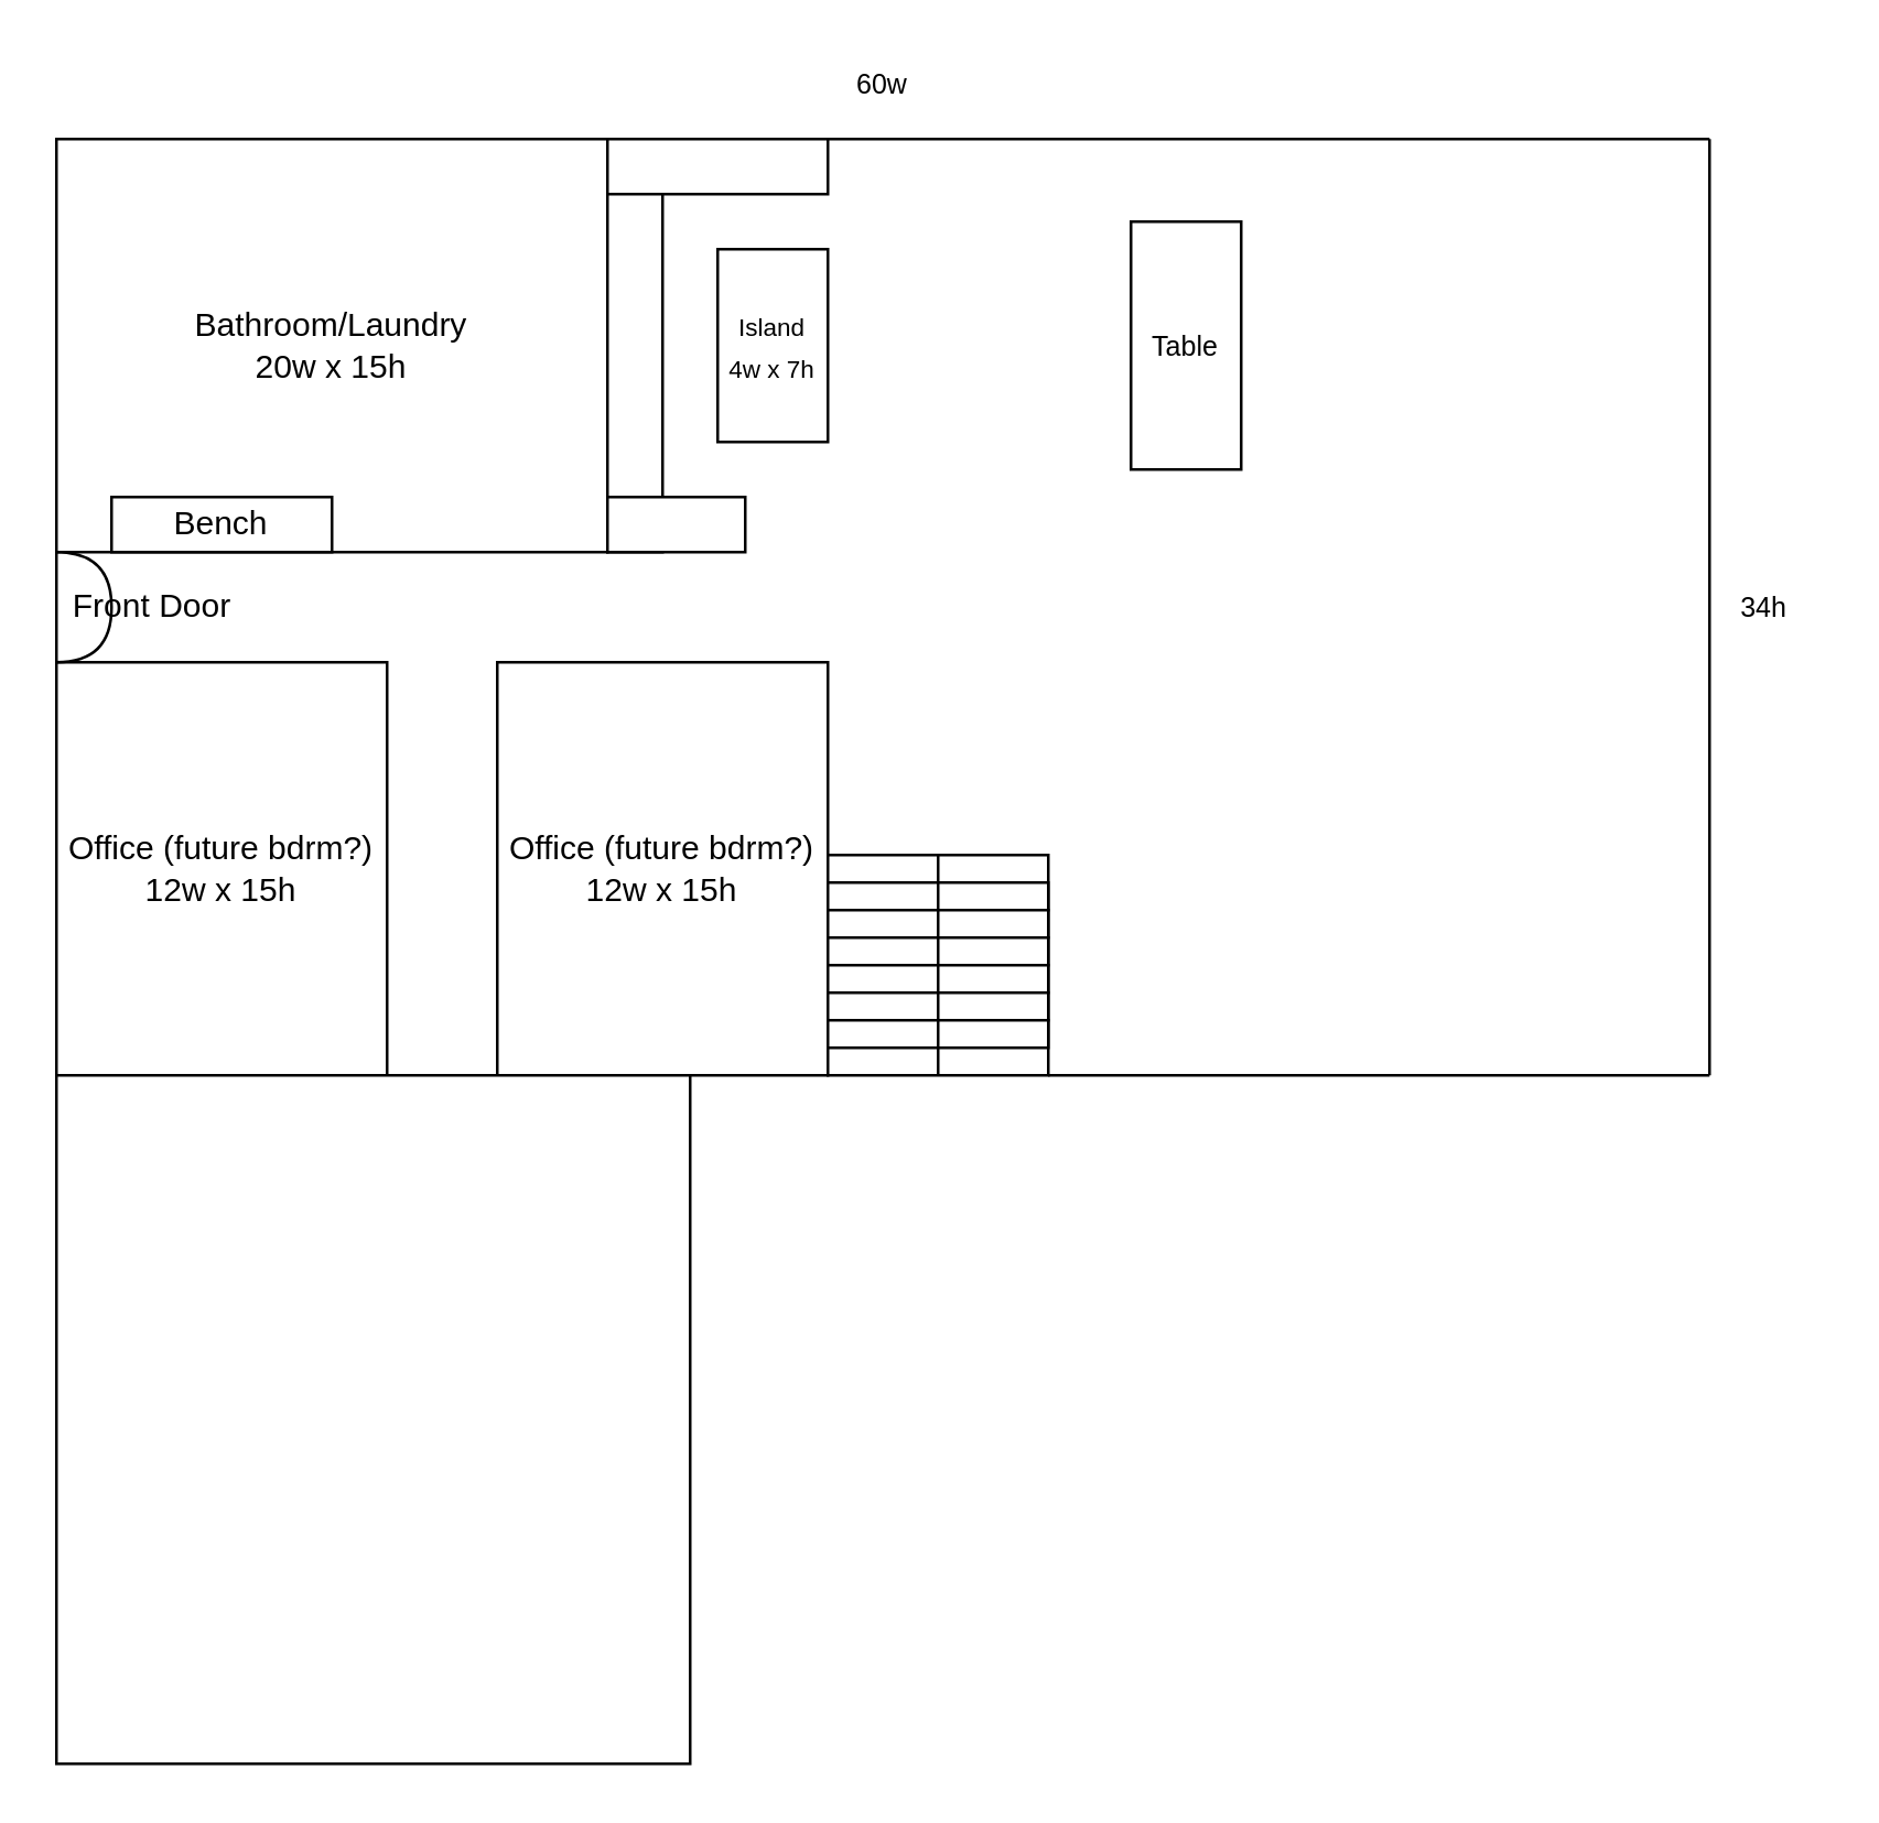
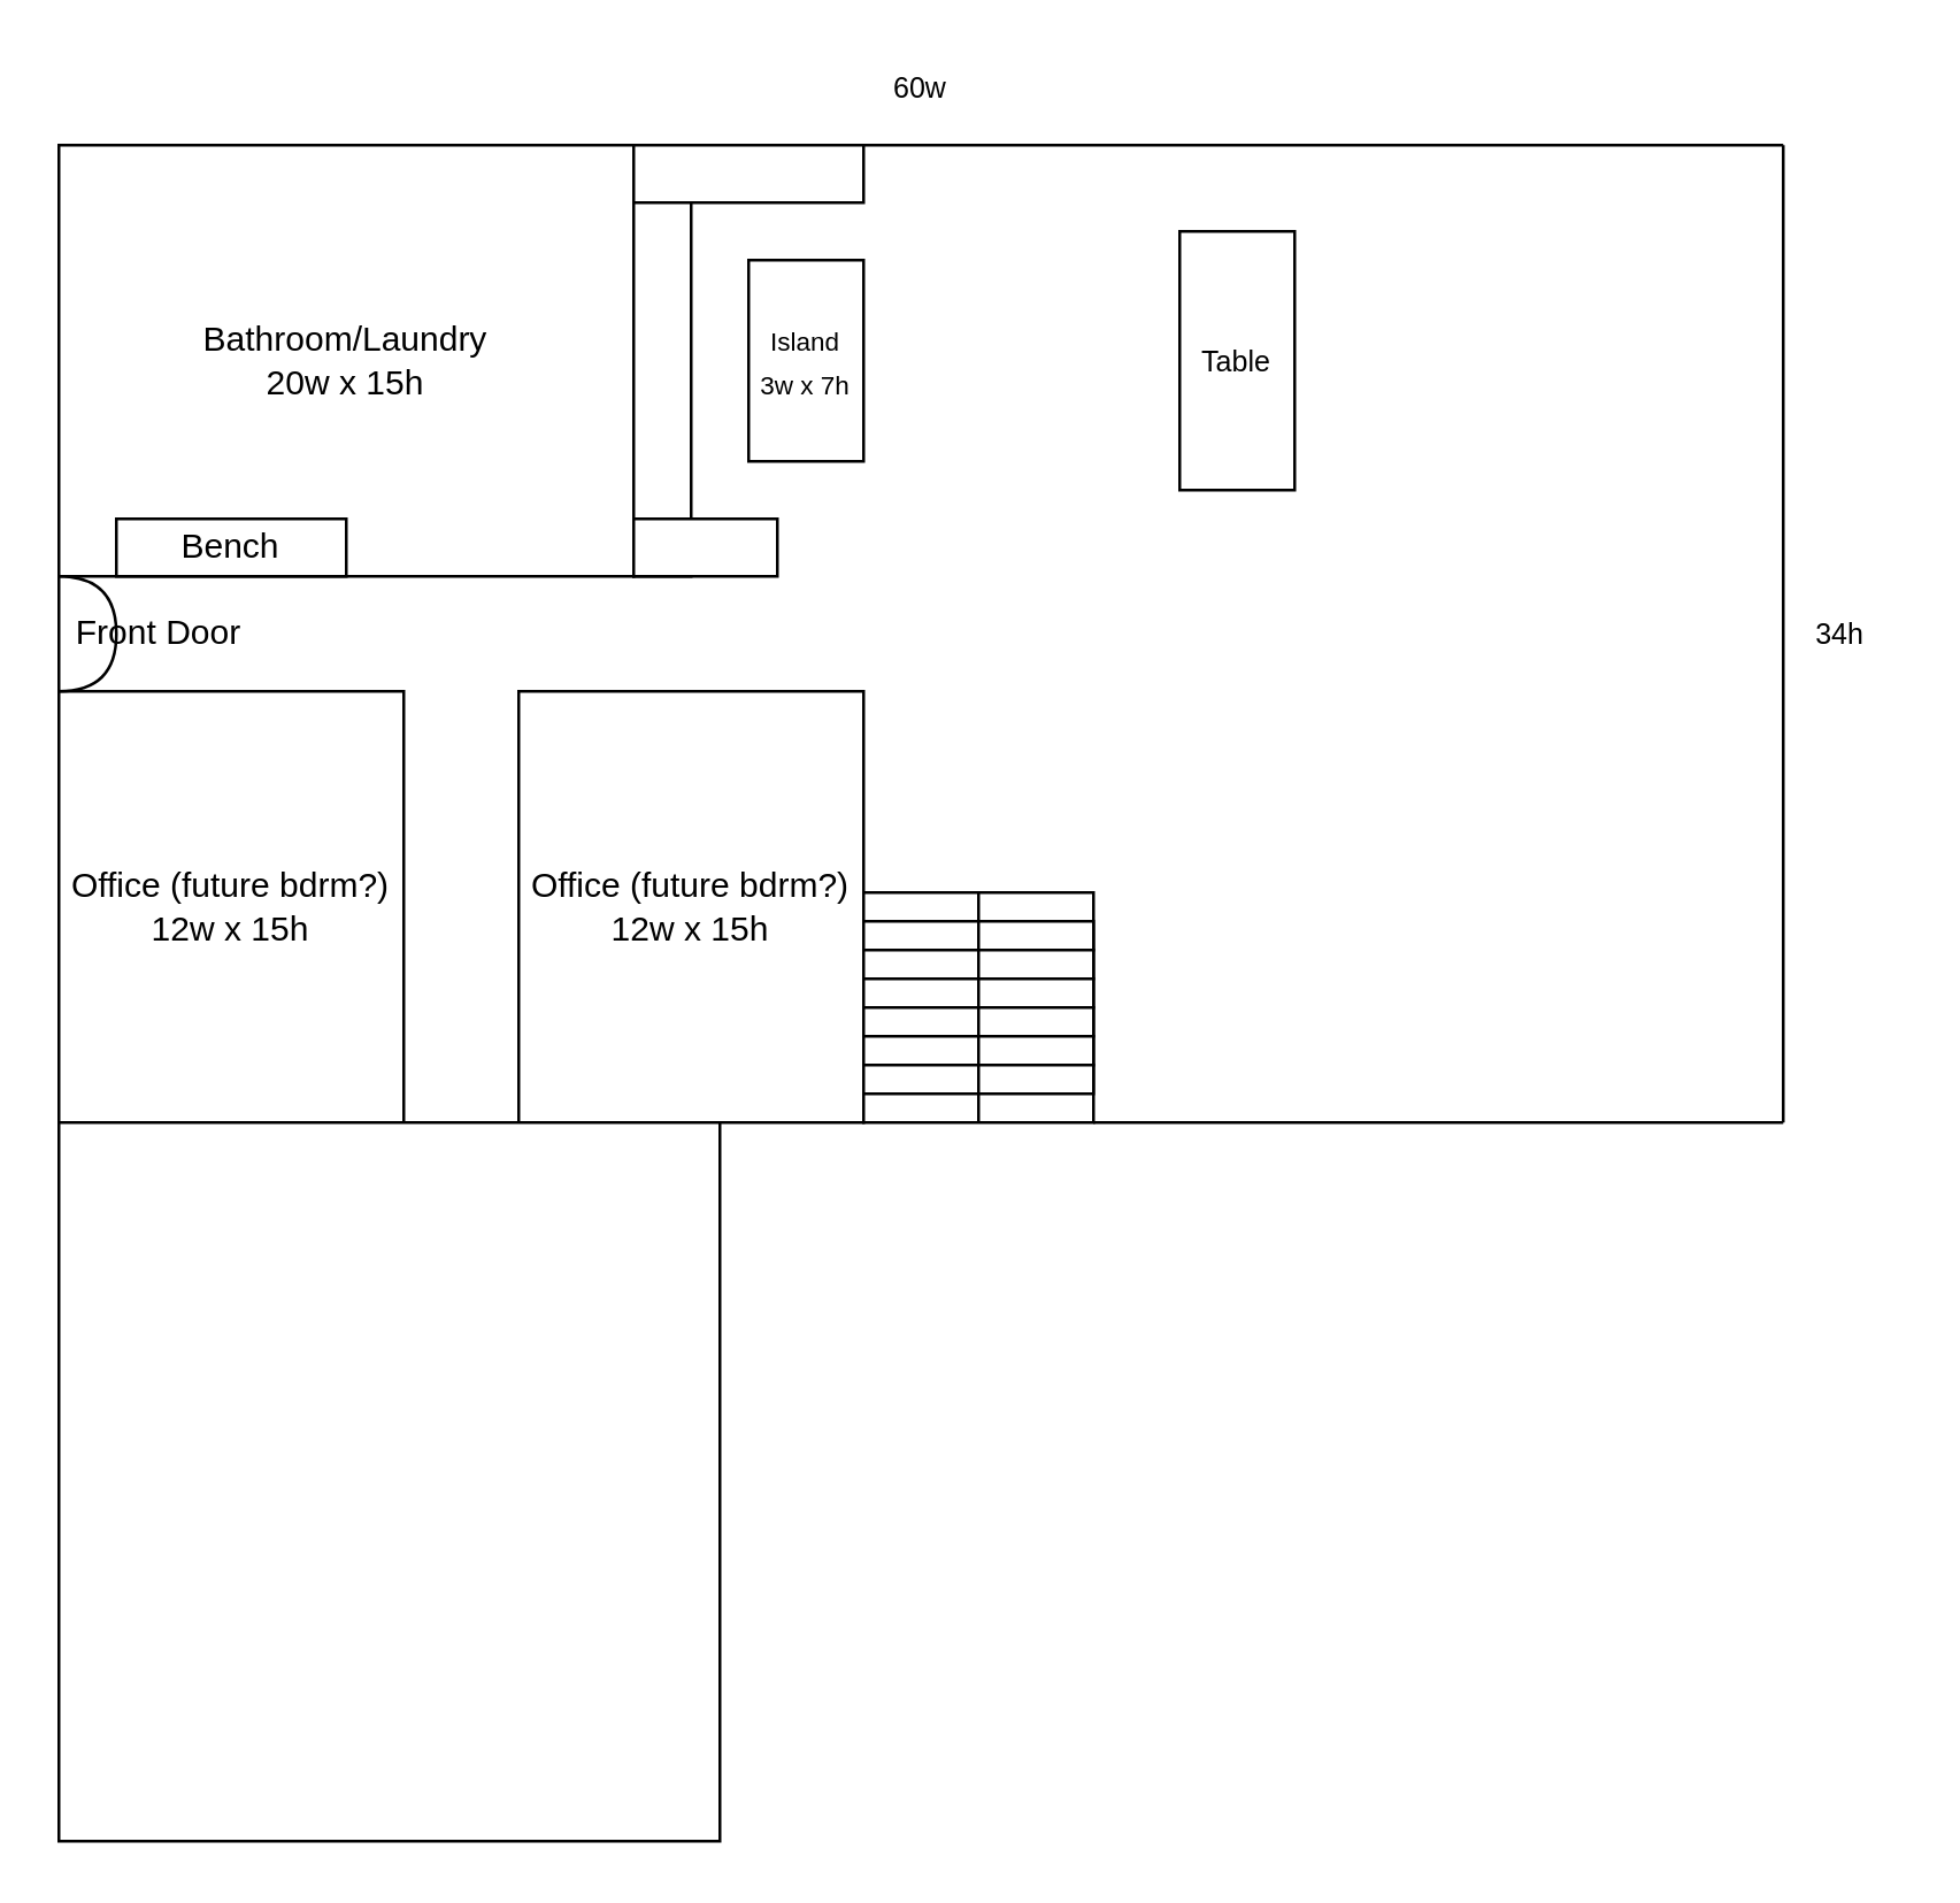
  <mxCell id="0" />
  <mxCell id="1" parent="0" />
  <mxCell id="2" value="" style="rounded=0;whiteSpace=wrap;html=1;" vertex="1" parent="1"><mxGeometry x="180" y="240" width="120" height="150" as="geometry" /></mxCell>
  <mxCell id="3" value="" style="rounded=0;whiteSpace=wrap;html=1;" vertex="1" parent="1"><mxGeometry x="20" y="240" width="120" height="150" as="geometry" /></mxCell>
  <mxCell id="4" value="Office (future bdrm?)&lt;br&gt;12w x 15h" style="text;html=1;strokeColor=none;fillColor=none;align=center;verticalAlign=middle;whiteSpace=wrap;rounded=0;" vertex="1" parent="1"><mxGeometry x="20" y="240" width="120" height="150" as="geometry" /></mxCell>
  <mxCell id="5" value="" style="rounded=0;whiteSpace=wrap;html=1;" vertex="1" parent="1"><mxGeometry x="20" y="390" width="230" height="250" as="geometry" /></mxCell>
  <mxCell id="6" value="" style="rounded=0;whiteSpace=wrap;html=1;" vertex="1" parent="1"><mxGeometry x="20" y="50" width="200" height="150" as="geometry" /></mxCell>
  <mxCell id="7" value="" style="rounded=0;whiteSpace=wrap;html=1;" vertex="1" parent="1"><mxGeometry x="40" y="180" width="80" height="20" as="geometry" /></mxCell>
  <mxCell id="8" value="Bench" style="text;html=1;strokeColor=none;fillColor=none;align=center;verticalAlign=middle;whiteSpace=wrap;rounded=0;" vertex="1" parent="1"><mxGeometry x="60" y="180" width="40" height="20" as="geometry" /></mxCell>
  <mxCell id="9" value="Bathroom/Laundry&lt;br&gt;20w x 15h" style="text;html=1;strokeColor=none;fillColor=none;align=center;verticalAlign=middle;whiteSpace=wrap;rounded=0;" vertex="1" parent="1"><mxGeometry x="20" y="50" width="200" height="150" as="geometry" /></mxCell>
  <mxCell id="10" value="Office (future bdrm?)&lt;br&gt;12w x 15h" style="text;html=1;strokeColor=none;fillColor=none;align=center;verticalAlign=middle;whiteSpace=wrap;rounded=0;" vertex="1" parent="1"><mxGeometry x="180" y="240" width="120" height="150" as="geometry" /></mxCell>
  <mxCell id="11" value="" style="shape=or;whiteSpace=wrap;html=1;" vertex="1" parent="1"><mxGeometry x="20" y="200" width="20" height="40" as="geometry" /></mxCell>
  <mxCell id="12" value="Front Door" style="text;html=1;strokeColor=none;fillColor=none;align=center;verticalAlign=middle;whiteSpace=wrap;rounded=0;" vertex="1" parent="1"><mxGeometry x="20" y="210" width="70" height="20" as="geometry" /></mxCell>
  <mxCell id="13" value="" style="rounded=0;whiteSpace=wrap;html=1;" vertex="1" parent="1"><mxGeometry x="220" y="50" width="20" height="150" as="geometry" /></mxCell>
  <mxCell id="14" value="" style="rounded=0;whiteSpace=wrap;html=1;" vertex="1" parent="1"><mxGeometry x="220" y="180" width="50" height="20" as="geometry" /></mxCell>
  <mxCell id="15" value="" style="rounded=0;whiteSpace=wrap;html=1;" vertex="1" parent="1"><mxGeometry x="220" y="50" width="80" height="20" as="geometry" /></mxCell>
  <mxCell id="16" value="" style="rounded=0;whiteSpace=wrap;html=1;" vertex="1" parent="1"><mxGeometry x="260" y="90" width="40" height="70" as="geometry" /></mxCell>
  <mxCell id="17" value="" style="rounded=0;whiteSpace=wrap;html=1;" vertex="1" parent="1"><mxGeometry x="300" y="310" width="80" height="80" as="geometry" /></mxCell>
  <mxCell id="18" value="" style="rounded=0;whiteSpace=wrap;html=1;" vertex="1" parent="1"><mxGeometry x="300" y="320" width="80" height="10" as="geometry" /></mxCell>
  <mxCell id="19" value="" style="rounded=0;whiteSpace=wrap;html=1;" vertex="1" parent="1"><mxGeometry x="300" y="330" width="80" height="10" as="geometry" /></mxCell>
  <mxCell id="20" value="" style="rounded=0;whiteSpace=wrap;html=1;" vertex="1" parent="1"><mxGeometry x="300" y="340" width="80" height="10" as="geometry" /></mxCell>
  <mxCell id="21" value="" style="rounded=0;whiteSpace=wrap;html=1;" vertex="1" parent="1"><mxGeometry x="300" y="350" width="80" height="10" as="geometry" /></mxCell>
  <mxCell id="22" value="" style="rounded=0;whiteSpace=wrap;html=1;" vertex="1" parent="1"><mxGeometry x="300" y="360" width="80" height="10" as="geometry" /></mxCell>
  <mxCell id="23" value="" style="rounded=0;whiteSpace=wrap;html=1;" vertex="1" parent="1"><mxGeometry x="300" y="370" width="80" height="10" as="geometry" /></mxCell>
  <mxCell id="24" value="" style="endArrow=none;html=1;" edge="1" parent="1"><mxGeometry width="50" height="50" relative="1" as="geometry"><mxPoint x="340" y="390" as="sourcePoint" /><mxPoint x="340" y="310" as="targetPoint" /></mxGeometry></mxCell>
  <mxCell id="25" value="Table" style="rounded=0;whiteSpace=wrap;html=1;fontSize=10;" vertex="1" parent="1"><mxGeometry x="410" y="80" width="40" height="90" as="geometry" /></mxCell>
- <mxCell id="26" value="&lt;font style=&quot;font-size: 9px&quot;&gt;Island&lt;br&gt;4w x 7h&lt;/font&gt;" style="text;html=1;strokeColor=none;fillColor=none;align=center;verticalAlign=middle;whiteSpace=wrap;rounded=0;" vertex="1" parent="1"><mxGeometry x="260" y="90" width="40" height="70" as="geometry" /></mxCell>
+ <mxCell id="26" value="&lt;font style=&quot;font-size: 9px&quot;&gt;Island&lt;br&gt;3w x 7h&lt;/font&gt;" style="text;html=1;strokeColor=none;fillColor=none;align=center;verticalAlign=middle;whiteSpace=wrap;rounded=0;" vertex="1" parent="1"><mxGeometry x="260" y="90" width="40" height="70" as="geometry" /></mxCell>
  <mxCell id="27" value="" style="endArrow=none;html=1;fontSize=10;" edge="1" parent="1"><mxGeometry width="50" height="50" relative="1" as="geometry"><mxPoint x="300" y="50" as="sourcePoint" /><mxPoint x="620" y="50" as="targetPoint" /></mxGeometry></mxCell>
  <mxCell id="28" value="" style="endArrow=none;html=1;fontSize=10;" edge="1" parent="1"><mxGeometry width="50" height="50" relative="1" as="geometry"><mxPoint x="620" y="390" as="sourcePoint" /><mxPoint x="620" y="50" as="targetPoint" /></mxGeometry></mxCell>
  <mxCell id="29" value="" style="endArrow=none;html=1;fontSize=10;exitX=1;exitY=1;exitDx=0;exitDy=0;" edge="1" parent="1" source="17"><mxGeometry width="50" height="50" relative="1" as="geometry"><mxPoint x="570" y="440" as="sourcePoint" /><mxPoint x="620" y="390" as="targetPoint" /></mxGeometry></mxCell>
  <mxCell id="30" value="60w" style="text;html=1;strokeColor=none;fillColor=none;align=center;verticalAlign=middle;whiteSpace=wrap;rounded=0;fontSize=10;" vertex="1" parent="1"><mxGeometry x="20" y="20" width="600" height="20" as="geometry" /></mxCell>
  <mxCell id="31" value="34h" style="text;html=1;strokeColor=none;fillColor=none;align=center;verticalAlign=middle;whiteSpace=wrap;rounded=0;fontSize=10;" vertex="1" parent="1"><mxGeometry x="620" y="50" width="40" height="340" as="geometry" /></mxCell>
